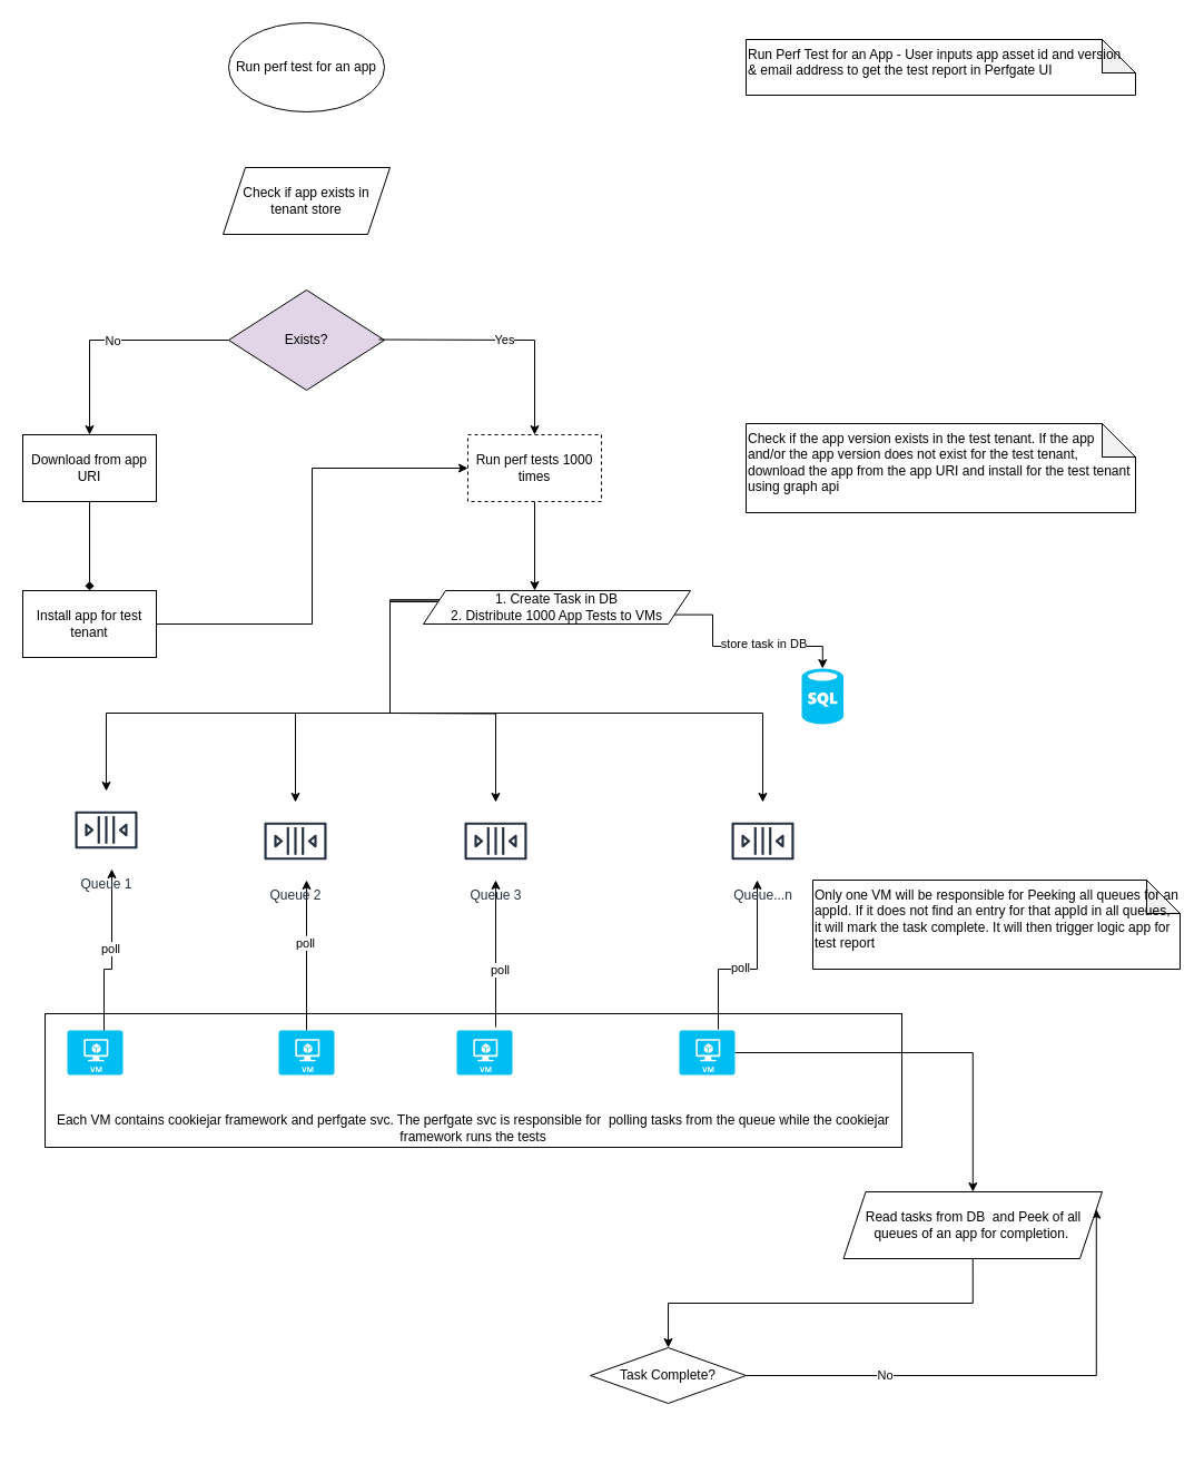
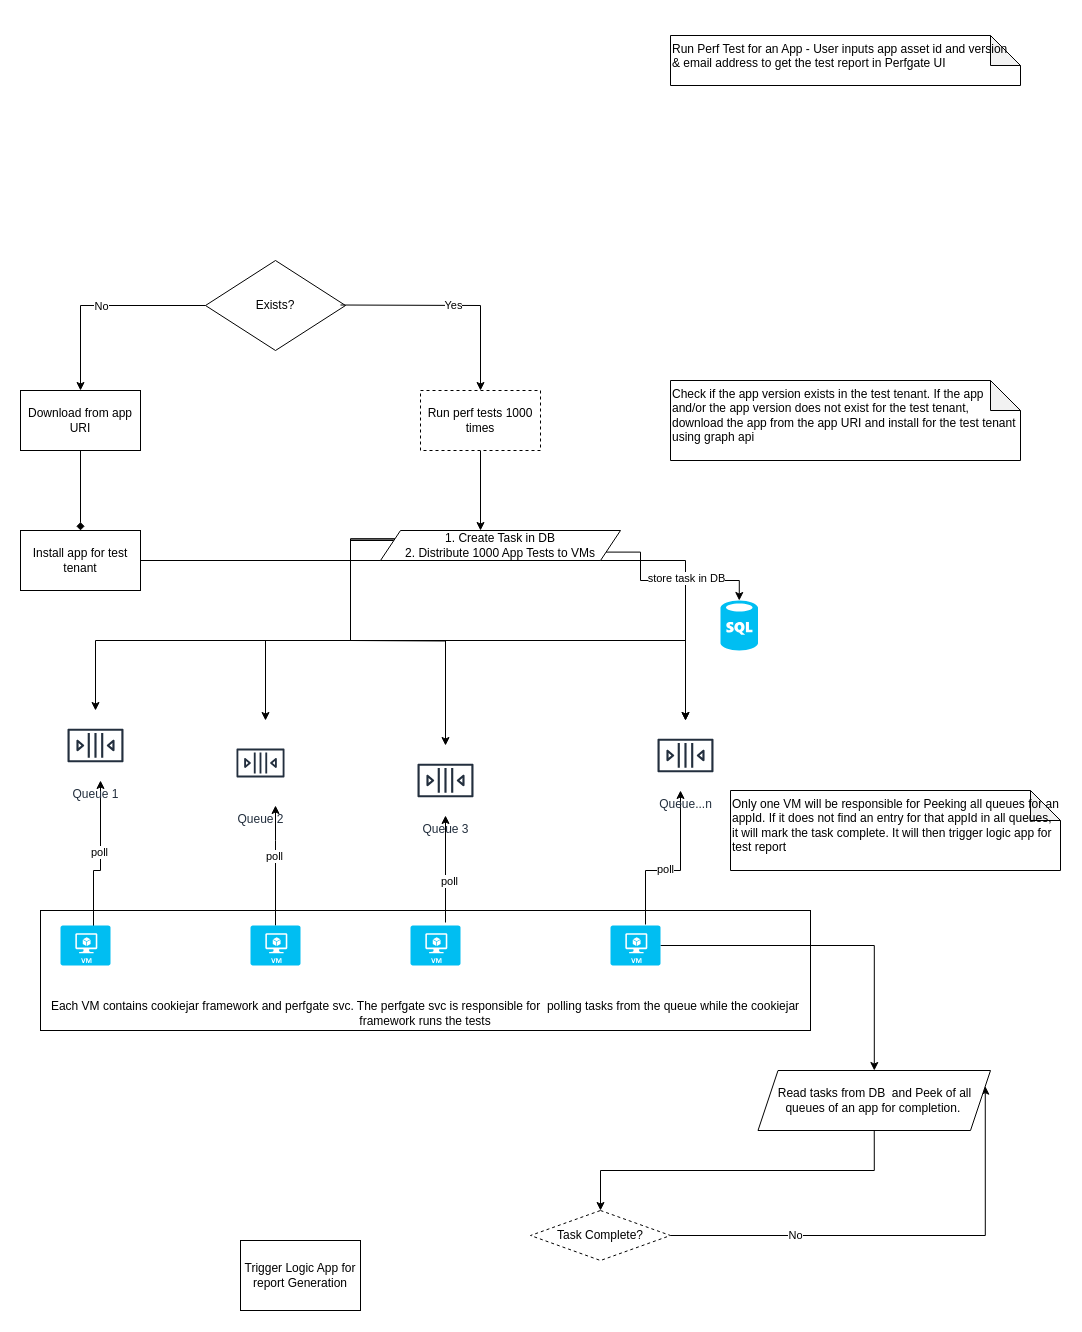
  <mxCell id="0" />
  <mxCell id="1" parent="0" />
  <mxCell id="2" value="Each VM contains cookiejar framework and perfgate svc. The perfgate svc is responsible for&amp;nbsp; polling tasks from the queue while the cookiejar framework runs the tests" style="rounded=0;whiteSpace=wrap;html=1;verticalAlign=bottom;" vertex="1" parent="1"><mxGeometry x="40" y="910" width="770" height="120" as="geometry" /></mxCell>
- <mxCell id="3" value="Run perf test for an app" style="ellipse;whiteSpace=wrap;html=1;" vertex="1" parent="1"><mxGeometry x="205" y="20" width="140" height="80" as="geometry" /></mxCell>
- <mxCell id="4" value="Check if app exists in tenant store" style="shape=parallelogram;perimeter=parallelogramPerimeter;whiteSpace=wrap;html=1;fixedSize=1;" vertex="1" parent="1"><mxGeometry x="200" y="150" width="150" height="60" as="geometry" /></mxCell>
- <mxCell id="5" value="Exists?" style="rhombus;whiteSpace=wrap;html=1;fillColor=#e1d5e7;" vertex="1" parent="1"><mxGeometry x="205" y="260" width="140" height="90" as="geometry" /></mxCell>
+ <mxCell id="5" value="Exists?" style="rhombus;whiteSpace=wrap;html=1;" vertex="1" parent="1"><mxGeometry x="205" y="260" width="140" height="90" as="geometry" /></mxCell>
  <mxCell id="6" value="" style="endArrow=classic;html=1;rounded=0;exitX=0;exitY=0.5;exitDx=0;exitDy=0;" edge="1" parent="1" source="5"><mxGeometry relative="1" as="geometry"><mxPoint x="230" y="310" as="sourcePoint" /><mxPoint x="80" y="390" as="targetPoint" /><Array as="points"><mxPoint x="80" y="305" /></Array></mxGeometry></mxCell>
  <mxCell id="7" value="No" style="edgeLabel;resizable=0;html=1;align=center;verticalAlign=middle;" connectable="0" vertex="1" parent="6"><mxGeometry relative="1" as="geometry" /></mxCell>
  <mxCell id="8" value="" style="edgeStyle=orthogonalEdgeStyle;rounded=0;orthogonalLoop=1;jettySize=auto;html=1;endArrow=diamond;" edge="1" parent="1" source="9" target="15"><mxGeometry relative="1" as="geometry" /></mxCell>
  <mxCell id="9" value="Download from app URI" style="rounded=0;whiteSpace=wrap;html=1;" vertex="1" parent="1"><mxGeometry x="20" y="390" width="120" height="60" as="geometry" /></mxCell>
  <mxCell id="10" value="" style="endArrow=classic;html=1;rounded=0;entryX=0.5;entryY=0;entryDx=0;entryDy=0;" edge="1" parent="1" target="13"><mxGeometry relative="1" as="geometry"><mxPoint x="340" y="304.5" as="sourcePoint" /><mxPoint x="470" y="390" as="targetPoint" /><Array as="points"><mxPoint x="480" y="305" /></Array></mxGeometry></mxCell>
  <mxCell id="11" value="Yes" style="edgeLabel;resizable=0;html=1;align=center;verticalAlign=middle;" connectable="0" vertex="1" parent="10"><mxGeometry relative="1" as="geometry" /></mxCell>
  <mxCell id="12" value="" style="edgeStyle=orthogonalEdgeStyle;rounded=0;orthogonalLoop=1;jettySize=auto;html=1;" edge="1" parent="1" source="13" target="24"><mxGeometry relative="1" as="geometry"><Array as="points"><mxPoint x="480" y="530" /><mxPoint x="480" y="530" /></Array></mxGeometry></mxCell>
  <mxCell id="13" value="Run perf tests 1000 times" style="rounded=0;whiteSpace=wrap;html=1;dashed=1;" vertex="1" parent="1"><mxGeometry x="420" y="390" width="120" height="60" as="geometry" /></mxCell>
- <mxCell id="14" style="edgeStyle=orthogonalEdgeStyle;rounded=0;orthogonalLoop=1;jettySize=auto;html=1;entryX=0;entryY=0.5;entryDx=0;entryDy=0;" edge="1" parent="1" source="15" target="13"><mxGeometry relative="1" as="geometry"><mxPoint x="360" y="420" as="targetPoint" /></mxGeometry></mxCell>
+ <mxCell id="14" style="edgeStyle=orthogonalEdgeStyle;rounded=0;orthogonalLoop=1;jettySize=auto;html=1;" edge="1" parent="1" source="15" target="41"><mxGeometry relative="1" as="geometry"><mxPoint x="360" y="420" as="targetPoint" /></mxGeometry></mxCell>
  <mxCell id="15" value="Install app for test tenant" style="rounded=0;whiteSpace=wrap;html=1;" vertex="1" parent="1"><mxGeometry x="20" y="530" width="120" height="60" as="geometry" /></mxCell>
  <mxCell id="16" value="Run Perf Test for an App - User inputs app asset id and version&amp;nbsp; &amp;amp; email address to get the test report in Perfgate UI" style="shape=note;whiteSpace=wrap;html=1;backgroundOutline=1;darkOpacity=0.05;align=left;verticalAlign=top;" vertex="1" parent="1"><mxGeometry x="670" y="35" width="350" height="50" as="geometry" /></mxCell>
  <mxCell id="17" value="Check if the app version exists in the test tenant. If the app and/or the app version does not exist for the test tenant, download the app from the app URI and install for the test tenant using graph api&amp;nbsp;&lt;br&gt;" style="shape=note;whiteSpace=wrap;html=1;backgroundOutline=1;darkOpacity=0.05;align=left;verticalAlign=top;" vertex="1" parent="1"><mxGeometry x="670" y="380" width="350" height="80" as="geometry" /></mxCell>
  <mxCell id="18" style="edgeStyle=orthogonalEdgeStyle;rounded=0;orthogonalLoop=1;jettySize=auto;html=1;exitX=0;exitY=0.25;exitDx=0;exitDy=0;" edge="1" parent="1" source="24" target="40"><mxGeometry relative="1" as="geometry"><mxPoint x="475" y="670" as="targetPoint" /><mxPoint x="475" y="570" as="sourcePoint" /><Array as="points"><mxPoint x="350" y="538" /><mxPoint x="350" y="640" /><mxPoint x="95" y="640" /></Array></mxGeometry></mxCell>
  <mxCell id="19" style="edgeStyle=orthogonalEdgeStyle;rounded=0;orthogonalLoop=1;jettySize=auto;html=1;entryX=0.5;entryY=0;entryDx=0;entryDy=0;entryPerimeter=0;exitX=1;exitY=0.75;exitDx=0;exitDy=0;" edge="1" parent="1" source="24" target="33"><mxGeometry relative="1" as="geometry"><Array as="points"><mxPoint x="640" y="552" /><mxPoint x="640" y="580" /></Array></mxGeometry></mxCell>
  <mxCell id="20" value="store task in DB&lt;br&gt;" style="edgeLabel;html=1;align=center;verticalAlign=middle;resizable=0;points=[];" vertex="1" connectable="0" parent="19"><mxGeometry x="0.192" y="3" relative="1" as="geometry"><mxPoint as="offset" /></mxGeometry></mxCell>
  <mxCell id="21" style="edgeStyle=orthogonalEdgeStyle;rounded=0;orthogonalLoop=1;jettySize=auto;html=1;" edge="1" parent="1" target="42"><mxGeometry relative="1" as="geometry"><mxPoint x="350" y="640" as="sourcePoint" /></mxGeometry></mxCell>
  <mxCell id="22" style="edgeStyle=orthogonalEdgeStyle;rounded=0;orthogonalLoop=1;jettySize=auto;html=1;exitX=0;exitY=0.25;exitDx=0;exitDy=0;" edge="1" parent="1" source="24" target="43"><mxGeometry relative="1" as="geometry"><Array as="points"><mxPoint x="350" y="538" /><mxPoint x="350" y="640" /><mxPoint x="265" y="640" /></Array></mxGeometry></mxCell>
  <mxCell id="23" style="edgeStyle=orthogonalEdgeStyle;rounded=0;orthogonalLoop=1;jettySize=auto;html=1;" edge="1" parent="1" source="24" target="41"><mxGeometry relative="1" as="geometry"><Array as="points"><mxPoint x="350" y="540" /><mxPoint x="350" y="640" /><mxPoint x="685" y="640" /></Array></mxGeometry></mxCell>
  <mxCell id="24" value="1. Create Task in DB&lt;br&gt;2. Distribute 1000 App Tests to VMs" style="shape=parallelogram;perimeter=parallelogramPerimeter;whiteSpace=wrap;html=1;fixedSize=1;" vertex="1" parent="1"><mxGeometry x="380" y="530" width="240" height="30" as="geometry" /></mxCell>
  <mxCell id="25" style="edgeStyle=orthogonalEdgeStyle;rounded=0;orthogonalLoop=1;jettySize=auto;html=1;exitX=0.7;exitY=-0.025;exitDx=0;exitDy=0;exitPerimeter=0;" edge="1" parent="1" source="37" target="41"><mxGeometry relative="1" as="geometry"><mxPoint x="500" y="780" as="targetPoint" /><mxPoint x="755" y="1000" as="sourcePoint" /><Array as="points"><mxPoint x="645" y="870" /><mxPoint x="680" y="870" /></Array></mxGeometry></mxCell>
  <mxCell id="26" value="poll" style="edgeLabel;html=1;align=center;verticalAlign=middle;resizable=0;points=[];" vertex="1" connectable="0" parent="25"><mxGeometry x="-0.14" y="2" relative="1" as="geometry"><mxPoint as="offset" /></mxGeometry></mxCell>
  <mxCell id="27" style="edgeStyle=orthogonalEdgeStyle;rounded=0;orthogonalLoop=1;jettySize=auto;html=1;exitX=0.7;exitY=-0.075;exitDx=0;exitDy=0;exitPerimeter=0;" edge="1" parent="1" source="38" target="42"><mxGeometry relative="1" as="geometry"><mxPoint x="480" y="780" as="targetPoint" /><mxPoint x="420" y="880" as="sourcePoint" /><Array as="points" /></mxGeometry></mxCell>
  <mxCell id="28" value="poll" style="edgeLabel;html=1;align=center;verticalAlign=middle;resizable=0;points=[];" vertex="1" connectable="0" parent="27"><mxGeometry x="-0.219" y="-3" relative="1" as="geometry"><mxPoint as="offset" /></mxGeometry></mxCell>
  <mxCell id="29" style="edgeStyle=orthogonalEdgeStyle;rounded=0;orthogonalLoop=1;jettySize=auto;html=1;exitX=0.46;exitY=0.175;exitDx=0;exitDy=0;exitPerimeter=0;" edge="1" parent="1" source="35" target="40"><mxGeometry relative="1" as="geometry"><mxPoint x="95" y="1000" as="sourcePoint" /><mxPoint x="440" y="780" as="targetPoint" /><Array as="points"><mxPoint x="93" y="932" /><mxPoint x="93" y="870" /><mxPoint x="100" y="870" /></Array></mxGeometry></mxCell>
  <mxCell id="30" value="poll" style="edgeLabel;html=1;align=center;verticalAlign=middle;resizable=0;points=[];" vertex="1" connectable="0" parent="29"><mxGeometry x="0.163" y="2" relative="1" as="geometry"><mxPoint as="offset" /></mxGeometry></mxCell>
  <mxCell id="31" style="edgeStyle=orthogonalEdgeStyle;rounded=0;orthogonalLoop=1;jettySize=auto;html=1;exitX=0.5;exitY=0;exitDx=0;exitDy=0;exitPerimeter=0;" edge="1" parent="1" source="39" target="43"><mxGeometry relative="1" as="geometry"><mxPoint x="280" y="1000" as="sourcePoint" /><mxPoint x="460" y="780" as="targetPoint" /><Array as="points"><mxPoint x="275" y="840" /><mxPoint x="275" y="840" /></Array></mxGeometry></mxCell>
  <mxCell id="32" value="poll" style="edgeLabel;html=1;align=center;verticalAlign=middle;resizable=0;points=[];" vertex="1" connectable="0" parent="31"><mxGeometry x="0.163" y="2" relative="1" as="geometry"><mxPoint as="offset" /></mxGeometry></mxCell>
  <mxCell id="33" value="" style="verticalLabelPosition=bottom;html=1;verticalAlign=top;align=center;strokeColor=none;fillColor=#00BEF2;shape=mxgraph.azure.sql_database;" vertex="1" parent="1"><mxGeometry x="720" y="600" width="37.5" height="50" as="geometry" /></mxCell>
  <mxCell id="34" value="Only one VM will be responsible for Peeking all queues for an appId. If it does not find an entry for that appId in all queues, it will mark the task complete. It will then trigger logic app for test report" style="shape=note;whiteSpace=wrap;html=1;backgroundOutline=1;darkOpacity=0.05;align=left;labelPosition=center;verticalLabelPosition=middle;verticalAlign=top;" vertex="1" parent="1"><mxGeometry x="730" y="790" width="330" height="80" as="geometry" /></mxCell>
  <mxCell id="35" value="" style="verticalLabelPosition=bottom;html=1;verticalAlign=top;align=center;strokeColor=none;fillColor=#00BEF2;shape=mxgraph.azure.virtual_machine;" vertex="1" parent="1"><mxGeometry x="60" y="925" width="50" height="40" as="geometry" /></mxCell>
  <mxCell id="36" style="edgeStyle=orthogonalEdgeStyle;rounded=0;orthogonalLoop=1;jettySize=auto;html=1;" edge="1" parent="1" source="37" target="49"><mxGeometry relative="1" as="geometry" /></mxCell>
  <mxCell id="37" value="" style="verticalLabelPosition=bottom;html=1;verticalAlign=top;align=center;strokeColor=none;fillColor=#00BEF2;shape=mxgraph.azure.virtual_machine;" vertex="1" parent="1"><mxGeometry x="610" y="925" width="50" height="40" as="geometry" /></mxCell>
  <mxCell id="38" value="" style="verticalLabelPosition=bottom;html=1;verticalAlign=top;align=center;strokeColor=none;fillColor=#00BEF2;shape=mxgraph.azure.virtual_machine;" vertex="1" parent="1"><mxGeometry x="410" y="925" width="50" height="40" as="geometry" /></mxCell>
  <mxCell id="39" value="" style="verticalLabelPosition=bottom;html=1;verticalAlign=top;align=center;strokeColor=none;fillColor=#00BEF2;shape=mxgraph.azure.virtual_machine;" vertex="1" parent="1"><mxGeometry x="250" y="925" width="50" height="40" as="geometry" /></mxCell>
  <mxCell id="40" value="Queue 1" style="sketch=0;outlineConnect=0;fontColor=#232F3E;gradientColor=none;strokeColor=#232F3E;fillColor=#ffffff;dashed=0;verticalLabelPosition=bottom;verticalAlign=top;align=center;html=1;fontSize=12;fontStyle=0;aspect=fixed;shape=mxgraph.aws4.resourceIcon;resIcon=mxgraph.aws4.queue;" vertex="1" parent="1"><mxGeometry x="60" y="710" width="70" height="70" as="geometry" /></mxCell>
  <mxCell id="41" value="Queue...n" style="sketch=0;outlineConnect=0;fontColor=#232F3E;gradientColor=none;strokeColor=#232F3E;fillColor=#ffffff;dashed=0;verticalLabelPosition=bottom;verticalAlign=top;align=center;html=1;fontSize=12;fontStyle=0;aspect=fixed;shape=mxgraph.aws4.resourceIcon;resIcon=mxgraph.aws4.queue;" vertex="1" parent="1"><mxGeometry x="650" y="720" width="70" height="70" as="geometry" /></mxCell>
- <mxCell id="42" value="Queue 3" style="sketch=0;outlineConnect=0;fontColor=#232F3E;gradientColor=none;strokeColor=#232F3E;fillColor=#ffffff;dashed=0;verticalLabelPosition=bottom;verticalAlign=top;align=center;html=1;fontSize=12;fontStyle=0;aspect=fixed;shape=mxgraph.aws4.resourceIcon;resIcon=mxgraph.aws4.queue;" vertex="1" parent="1"><mxGeometry x="410" y="720" width="70" height="70" as="geometry" /></mxCell>
- <mxCell id="43" value="Queue 2" style="sketch=0;outlineConnect=0;fontColor=#232F3E;gradientColor=none;strokeColor=#232F3E;fillColor=#ffffff;dashed=0;verticalLabelPosition=bottom;verticalAlign=top;align=center;html=1;fontSize=12;fontStyle=0;aspect=fixed;shape=mxgraph.aws4.resourceIcon;resIcon=mxgraph.aws4.queue;" vertex="1" parent="1"><mxGeometry x="230" y="720" width="70" height="70" as="geometry" /></mxCell>
+ <mxCell id="42" value="Queue 3" style="sketch=0;outlineConnect=0;fontColor=#232F3E;gradientColor=none;strokeColor=#232F3E;fillColor=#ffffff;dashed=0;verticalLabelPosition=bottom;verticalAlign=top;align=center;html=1;fontSize=12;fontStyle=0;aspect=fixed;shape=mxgraph.aws4.resourceIcon;resIcon=mxgraph.aws4.queue;" vertex="1" parent="1"><mxGeometry x="410" y="745" width="70" height="70" as="geometry" /></mxCell>
+ <mxCell id="43" value="Queue 2" style="sketch=0;outlineConnect=0;fontColor=#232F3E;gradientColor=none;strokeColor=#232F3E;fillColor=#ffffff;dashed=0;verticalLabelPosition=bottom;verticalAlign=top;align=center;html=1;fontSize=12;fontStyle=0;aspect=fixed;shape=mxgraph.aws4.resourceIcon;resIcon=mxgraph.aws4.queue;" vertex="1" parent="1"><mxGeometry x="230" y="720" width="60" height="85" as="geometry" /></mxCell>
  <mxCell id="44" style="edgeStyle=orthogonalEdgeStyle;rounded=0;orthogonalLoop=1;jettySize=auto;html=1;entryX=1;entryY=0.25;entryDx=0;entryDy=0;" edge="1" parent="1" source="46" target="49"><mxGeometry relative="1" as="geometry" /></mxCell>
  <mxCell id="45" value="No" style="edgeLabel;html=1;align=center;verticalAlign=middle;resizable=0;points=[];" vertex="1" connectable="0" parent="44"><mxGeometry x="-0.466" y="1" relative="1" as="geometry"><mxPoint as="offset" /></mxGeometry></mxCell>
- <mxCell id="46" value="Task Complete?" style="rhombus;whiteSpace=wrap;html=1;" vertex="1" parent="1"><mxGeometry x="530" y="1210" width="140" height="50" as="geometry" /></mxCell>
+ <mxCell id="46" value="Task Complete?" style="rhombus;whiteSpace=wrap;html=1;dashed=1;" vertex="1" parent="1"><mxGeometry x="530" y="1210" width="140" height="50" as="geometry" /></mxCell>
+ <mxCell id="47" value="Trigger Logic App for report Generation" style="rounded=0;whiteSpace=wrap;html=1;" vertex="1" parent="1"><mxGeometry x="240" y="1240" width="120" height="70" as="geometry" /></mxCell>
  <mxCell id="48" style="edgeStyle=orthogonalEdgeStyle;rounded=0;orthogonalLoop=1;jettySize=auto;html=1;exitX=0.5;exitY=1;exitDx=0;exitDy=0;entryX=0.5;entryY=0;entryDx=0;entryDy=0;" edge="1" parent="1" source="49" target="46"><mxGeometry relative="1" as="geometry" /></mxCell>
  <mxCell id="49" value="&lt;span style=&quot;text-align: left&quot;&gt;Read tasks from DB&amp;nbsp; and Peek of all queues of an app for completion.&amp;nbsp;&lt;/span&gt;" style="shape=parallelogram;perimeter=parallelogramPerimeter;whiteSpace=wrap;html=1;fixedSize=1;" vertex="1" parent="1"><mxGeometry x="757.5" y="1070" width="232.5" height="60" as="geometry" /></mxCell>
